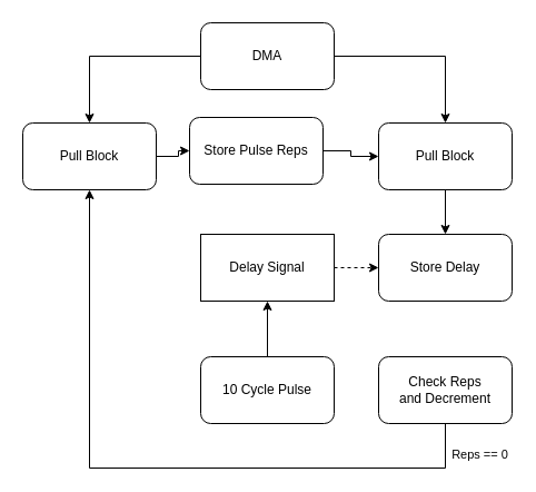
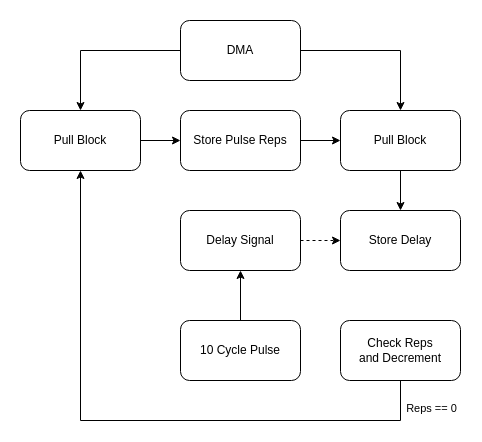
  <mxCell id="0" />
  <mxCell id="1" parent="0" />
  <mxCell id="2" style="edgeStyle=orthogonalEdgeStyle;rounded=0;orthogonalLoop=1;jettySize=auto;html=1;entryX=0.5;entryY=0;entryDx=0;entryDy=0;" edge="1" parent="1" source="4" target="6"><mxGeometry relative="1" as="geometry" /></mxCell>
  <mxCell id="3" style="edgeStyle=orthogonalEdgeStyle;rounded=0;orthogonalLoop=1;jettySize=auto;html=1;entryX=0.5;entryY=0;entryDx=0;entryDy=0;" edge="1" parent="1" source="4" target="10"><mxGeometry relative="1" as="geometry" /></mxCell>
  <mxCell id="4" value="DMA" style="rounded=1;whiteSpace=wrap;html=1;" vertex="1" parent="1"><mxGeometry x="180" y="20" width="120" height="60" as="geometry" /></mxCell>
  <mxCell id="5" style="edgeStyle=orthogonalEdgeStyle;rounded=0;orthogonalLoop=1;jettySize=auto;html=1;entryX=0;entryY=0.5;entryDx=0;entryDy=0;" edge="1" parent="1" source="6" target="8"><mxGeometry relative="1" as="geometry" /></mxCell>
  <mxCell id="6" value="Pull Block" style="rounded=1;whiteSpace=wrap;html=1;" vertex="1" parent="1"><mxGeometry x="20" y="110" width="120" height="60" as="geometry" /></mxCell>
  <mxCell id="7" style="edgeStyle=orthogonalEdgeStyle;rounded=0;orthogonalLoop=1;jettySize=auto;html=1;" edge="1" parent="1" source="8" target="10"><mxGeometry relative="1" as="geometry" /></mxCell>
- <mxCell id="8" value="Store Pulse Reps" style="rounded=1;whiteSpace=wrap;html=1;" vertex="1" parent="1"><mxGeometry x="170" y="105" width="120" height="60" as="geometry" /></mxCell>
+ <mxCell id="8" value="Store Pulse Reps" style="rounded=1;whiteSpace=wrap;html=1;" vertex="1" parent="1"><mxGeometry x="180" y="110" width="120" height="60" as="geometry" /></mxCell>
  <mxCell id="9" style="edgeStyle=orthogonalEdgeStyle;rounded=0;orthogonalLoop=1;jettySize=auto;html=1;" edge="1" parent="1" source="10" target="11"><mxGeometry relative="1" as="geometry" /></mxCell>
  <mxCell id="10" value="Pull Block" style="rounded=1;whiteSpace=wrap;html=1;" vertex="1" parent="1"><mxGeometry x="340" y="110" width="120" height="60" as="geometry" /></mxCell>
  <mxCell id="11" value="Store Delay" style="rounded=1;whiteSpace=wrap;html=1;" vertex="1" parent="1"><mxGeometry x="340" y="210" width="120" height="60" as="geometry" /></mxCell>
  <mxCell id="12" style="edgeStyle=orthogonalEdgeStyle;rounded=0;orthogonalLoop=1;jettySize=auto;html=1;entryX=0.5;entryY=1;entryDx=0;entryDy=0;" edge="1" parent="1" source="14" target="6"><mxGeometry relative="1" as="geometry"><Array as="points"><mxPoint x="400" y="420" /><mxPoint x="80" y="420" /></Array></mxGeometry></mxCell>
  <mxCell id="13" value="Reps == 0" style="edgeLabel;html=1;align=center;verticalAlign=middle;resizable=0;points=[];" vertex="1" connectable="0" parent="12"><mxGeometry x="-0.761" y="-1" relative="1" as="geometry"><mxPoint x="63" y="-12" as="offset" /></mxGeometry></mxCell>
  <mxCell id="14" value="Check Reps&lt;div&gt;and Decrement&lt;/div&gt;" style="rounded=1;whiteSpace=wrap;html=1;" vertex="1" parent="1"><mxGeometry x="340" y="320" width="120" height="60" as="geometry" /></mxCell>
  <mxCell id="15" style="edgeStyle=orthogonalEdgeStyle;rounded=0;orthogonalLoop=1;jettySize=auto;html=1;" edge="1" parent="1" source="16" target="18"><mxGeometry relative="1" as="geometry" /></mxCell>
  <mxCell id="16" value="10 Cycle Pulse" style="rounded=1;whiteSpace=wrap;html=1;" vertex="1" parent="1"><mxGeometry x="180" y="320" width="120" height="60" as="geometry" /></mxCell>
  <mxCell id="17" style="edgeStyle=orthogonalEdgeStyle;rounded=0;orthogonalLoop=1;jettySize=auto;html=1;entryX=0;entryY=0.5;entryDx=0;entryDy=0;dashed=1;" edge="1" parent="1" source="18" target="11"><mxGeometry relative="1" as="geometry" /></mxCell>
- <mxCell id="18" value="Delay Signal" style="whiteSpace=wrap;html=1;rounded=0;" vertex="1" parent="1"><mxGeometry x="180" y="210" width="120" height="60" as="geometry" /></mxCell>
+ <mxCell id="18" value="Delay Signal" style="rounded=1;whiteSpace=wrap;html=1;" vertex="1" parent="1"><mxGeometry x="180" y="210" width="120" height="60" as="geometry" /></mxCell>
